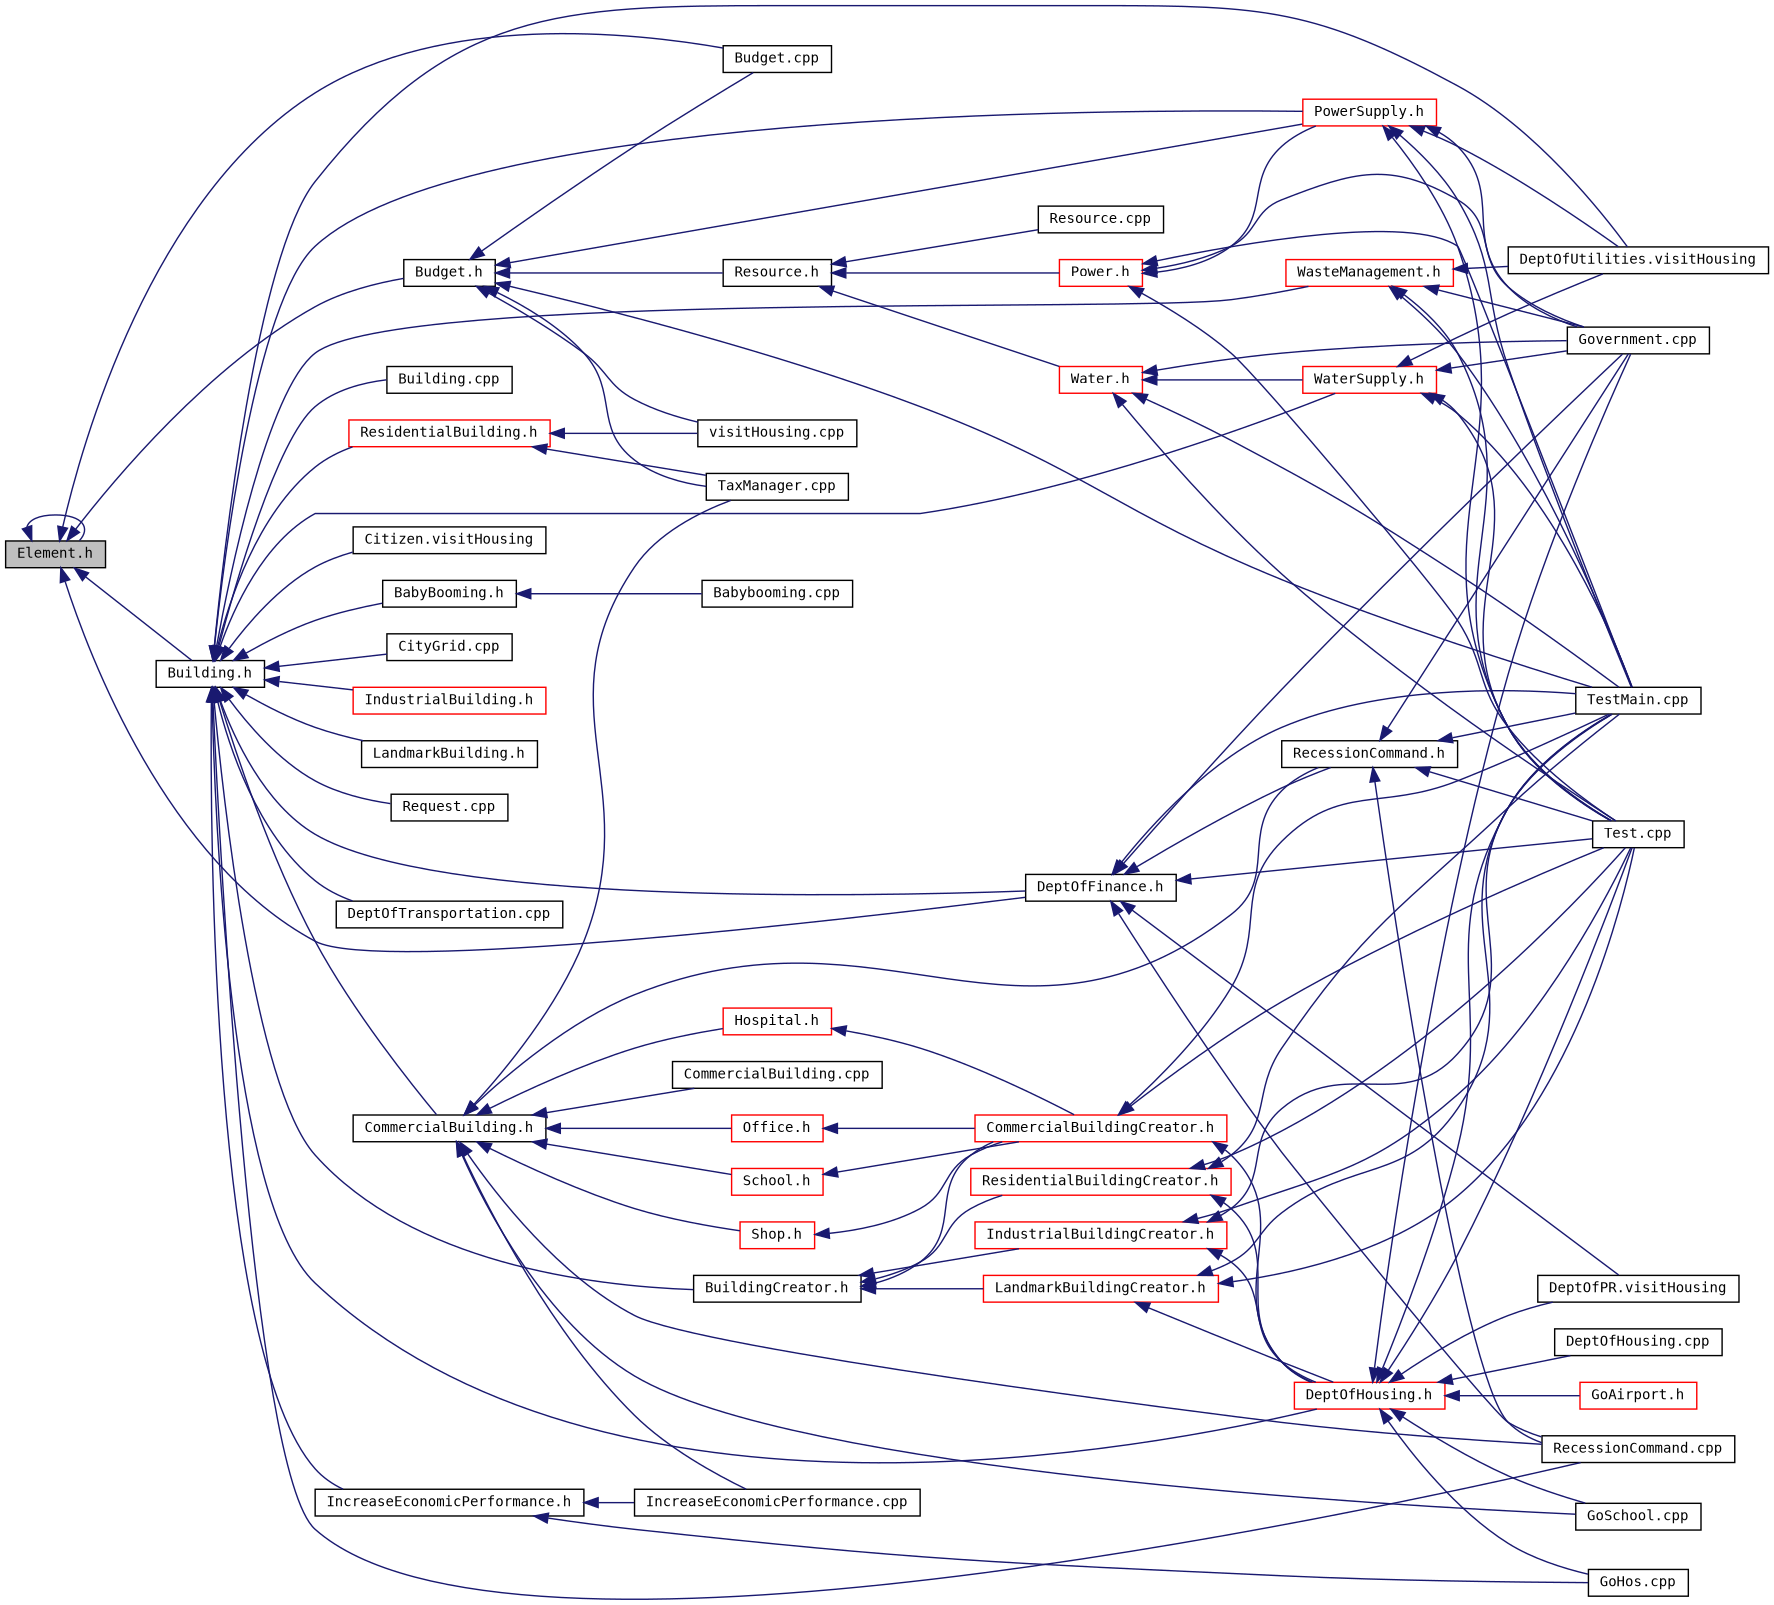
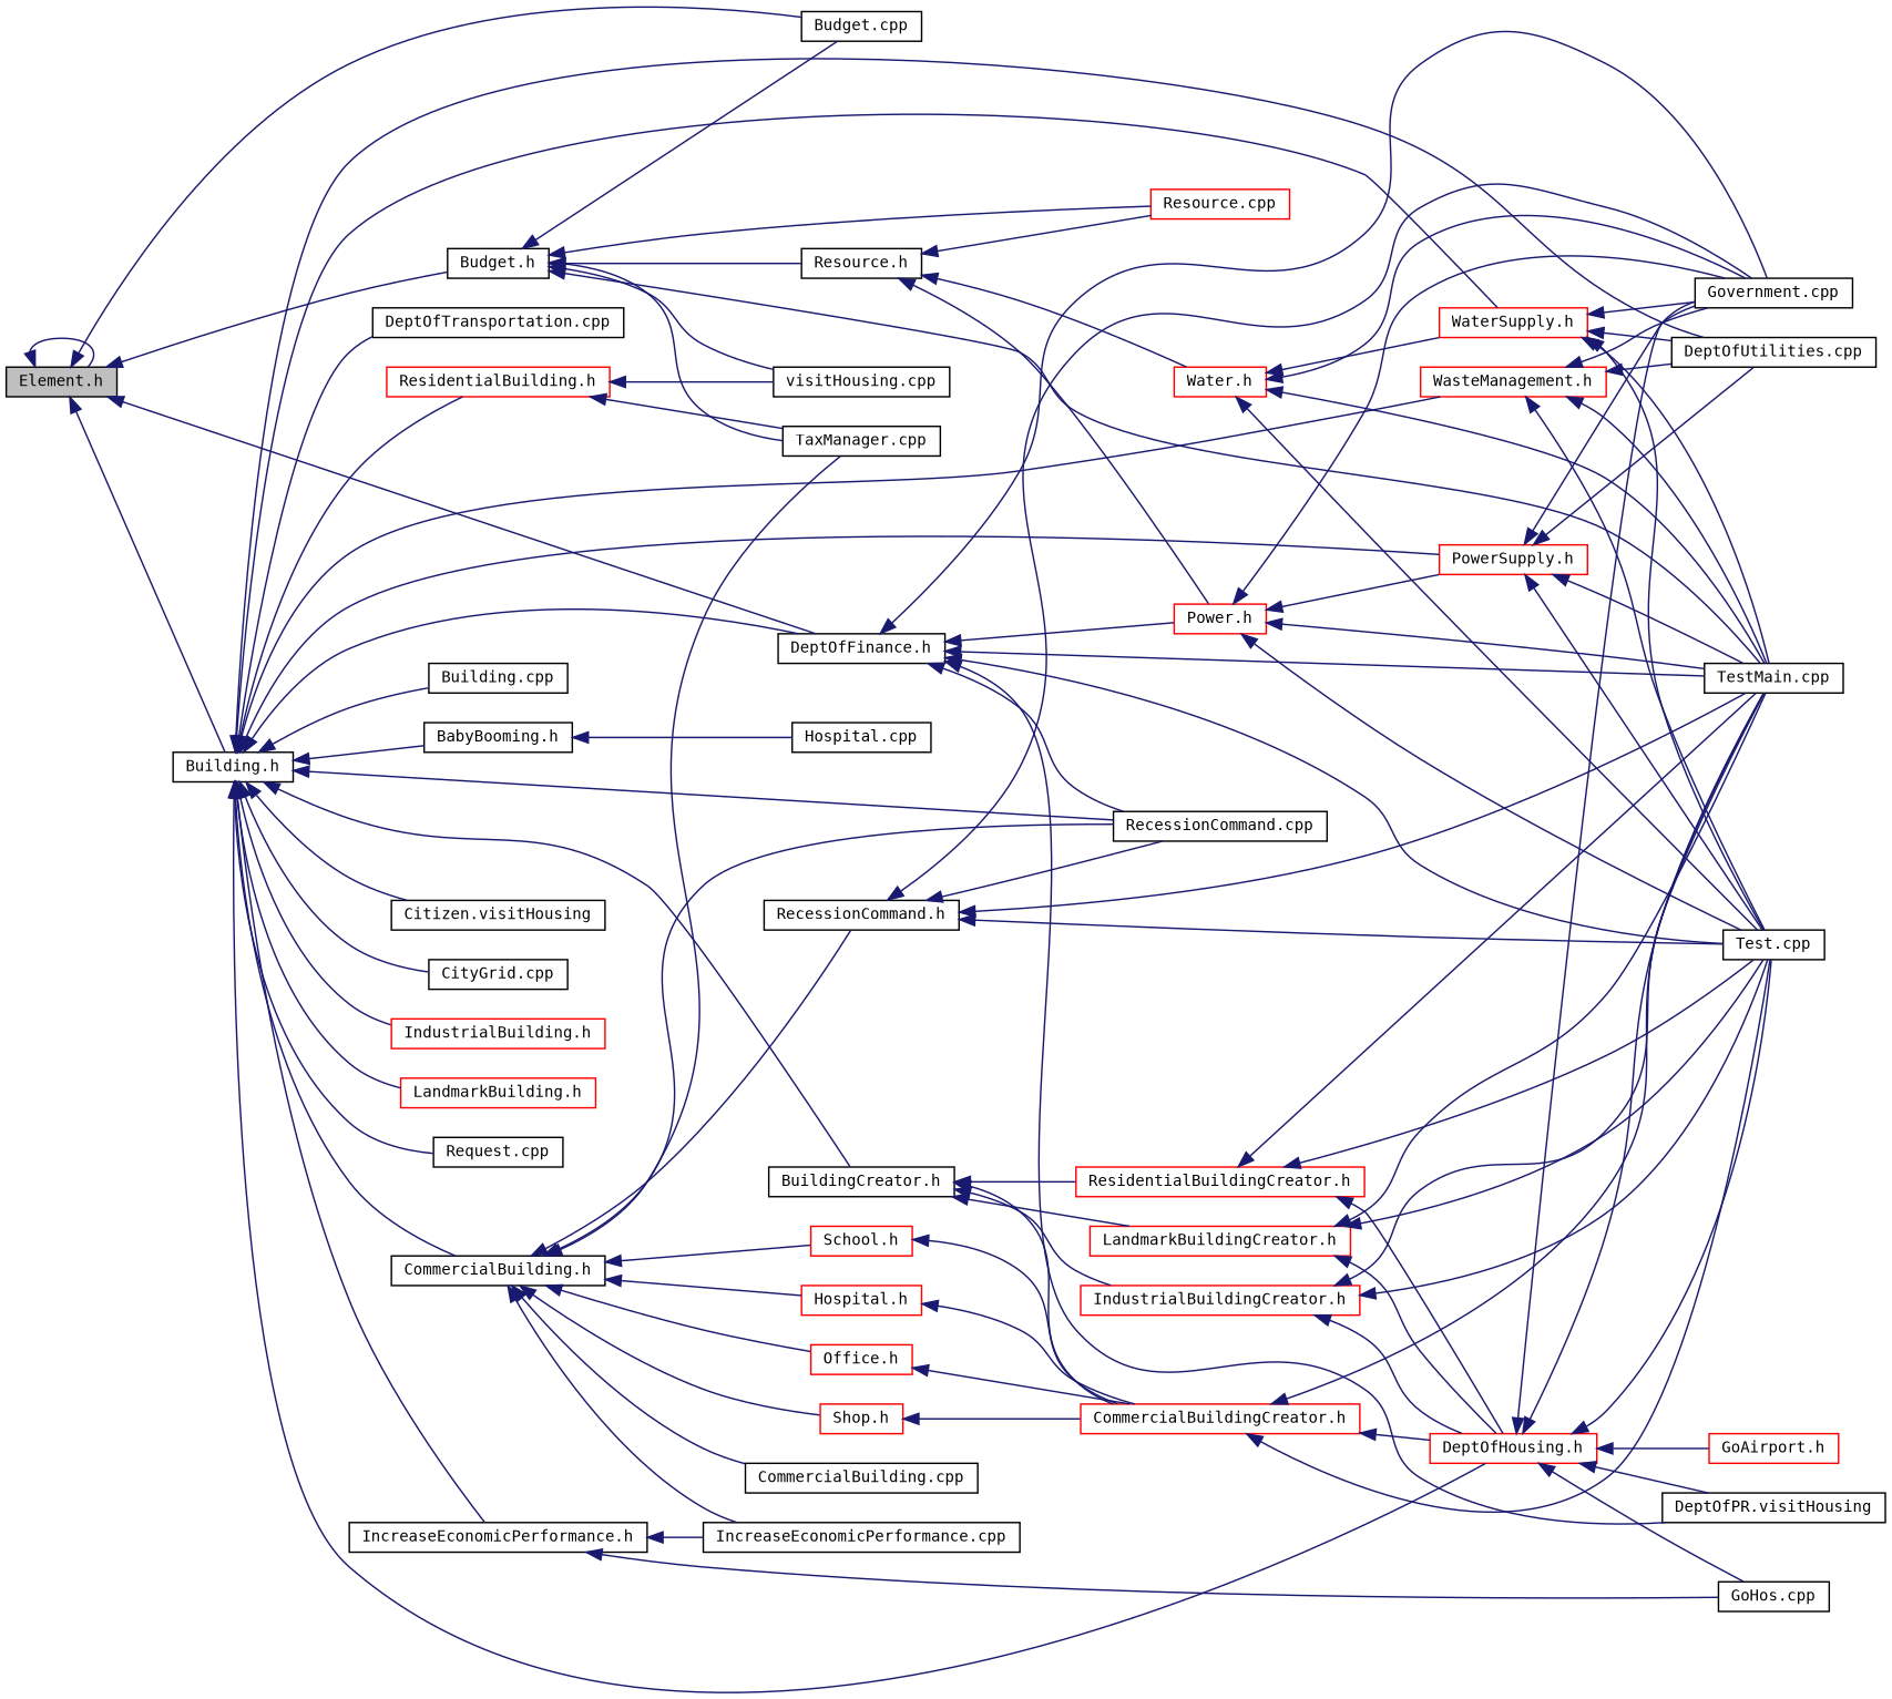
  digraph {
    fontname="DejaVu Sans Mono"
    rankdir=LR
    node [color=black fillcolor=white fontname="DejaVu Sans Mono" fontsize=10 shape=record style=filled]
    edge [color=midnightblue dir=back fontname="DejaVu Sans Mono" fontsize=10 labelfontname=Helvetica labelfontsize=10 style=solid]
    n1 [fillcolor=grey75 fontcolor=black height=0.2 label="Element.h" width=0.4]
    n2 [height=0.2 label="Budget.cpp" width=0.4]
    n3 [height=0.2 label="Budget.h" width=0.4]
    n4 [height=0.2 label="Building.h" width=0.4]
    n5 [height=0.2 label="DeptOfFinance.h" width=0.4]
-   n6 [height=0.2 label="Resource.cpp" width=0.4]
+   n6 [color=red height=0.2 label="Resource.cpp" width=0.4]
    n7 [height=0.2 label="Resource.h" width=0.4]
    n8 [height=0.2 label="TestMain.cpp" width=0.4]
    n9 [height=0.2 label="TaxManager.cpp" width=0.4]
    n10 [height=0.2 label="visitHousing.cpp" width=0.4]
    n11 [color=red height=0.2 label="PowerSupply.h" width=0.4]
-   n12 [height=0.2 label="DeptOfUtilities.visitHousing" width=0.4]
+   n12 [height=0.2 label="DeptOfUtilities.cpp" width=0.4]
    n13 [color=red height=0.2 label="WaterSupply.h" width=0.4]
    n14 [height=0.2 label="BabyBooming.h" width=0.4]
    n15 [height=0.2 label="Building.cpp" width=0.4]
    n16 [height=0.2 label="BuildingCreator.h" width=0.4]
    n17 [color=red height=0.2 label="DeptOfHousing.h" width=0.4]
    n18 [height=0.2 label="Citizen.visitHousing" width=0.4]
    n19 [height=0.2 label="CityGrid.cpp" width=0.4]
    n20 [height=0.2 label="CommercialBuilding.h" width=0.4]
    n21 [height=0.2 label="RecessionCommand.cpp" width=0.4]
    n22 [height=0.2 label="DeptOfTransportation.cpp" width=0.4]
    n23 [height=0.2 label="IncreaseEconomicPerformance.h" width=0.4]
    n24 [color=red height=0.2 label="IndustrialBuilding.h" width=0.4]
-   n25 [height=0.2 label="LandmarkBuilding.h" width=0.4]
+   n25 [color=red height=0.2 label="LandmarkBuilding.h" width=0.4]
    n26 [height=0.2 label="Request.cpp" width=0.4]
    n27 [color=red height=0.2 label="ResidentialBuilding.h" width=0.4]
    n28 [color=red height=0.2 label="WasteManagement.h" width=0.4]
    n29 [height=0.2 label="Government.cpp" width=0.4]
    n30 [height=0.2 label="Test.cpp" width=0.4]
    n31 [height=0.2 label="DeptOfPR.visitHousing" width=0.4]
    n32 [height=0.2 label="RecessionCommand.h" width=0.4]
    n33 [color=red height=0.2 label="Power.h" width=0.4]
    n34 [color=red height=0.2 label="Water.h" width=0.4]
-   n35 [height=0.2 label="Babybooming.cpp" width=0.4]
+   n35 [height=0.2 label="Hospital.cpp" width=0.4]
    n36 [color=red height=0.2 label="CommercialBuildingCreator.h" width=0.4]
    n37 [color=red height=0.2 label="IndustrialBuildingCreator.h" width=0.4]
    n38 [color=red height=0.2 label="LandmarkBuildingCreator.h" width=0.4]
    n39 [color=red height=0.2 label="ResidentialBuildingCreator.h" width=0.4]
-   n40 [height=0.2 label="DeptOfHousing.cpp" width=0.4]
    n41 [color=red height=0.2 label="GoAirport.h" width=0.4]
    n42 [height=0.2 label="GoHos.cpp" width=0.4]
-   n43 [height=0.2 label="GoSchool.cpp" width=0.4]
    n44 [height=0.2 label="CommercialBuilding.cpp" width=0.4]
    n45 [color=red height=0.2 label="Hospital.h" width=0.4]
    n46 [height=0.2 label="IncreaseEconomicPerformance.cpp" width=0.4]
    n47 [color=red height=0.2 label="Office.h" width=0.4]
    n48 [color=red height=0.2 label="School.h" width=0.4]
    n49 [color=red height=0.2 label="Shop.h" width=0.4]
    n1 -> n1
    n1 -> n2
    n1 -> n3
    n1 -> n4
    n1 -> n5
    n3 -> n2
-   n3 -> n11
+   n3 -> n6
    n3 -> n7
    n3 -> n8
    n3 -> n9
    n3 -> n10
    n4 -> n5
    n4 -> n11
    n4 -> n12
    n4 -> n13
    n4 -> n14
    n4 -> n15
    n4 -> n16
    n4 -> n17
    n4 -> n18
    n4 -> n19
    n4 -> n20
    n4 -> n21
    n4 -> n22
    n4 -> n23
    n4 -> n24
    n4 -> n25
    n4 -> n26
    n4 -> n27
    n4 -> n28
    n5 -> n8
    n5 -> n21
    n5 -> n29
    n5 -> n30
    n5 -> n31
-   n5 -> n32
+   n5 -> n33
    n7 -> n6
    n7 -> n33
    n7 -> n34
    n11 -> n8
    n11 -> n12
    n11 -> n29
    n11 -> n30
    n13 -> n8
    n13 -> n12
    n13 -> n29
    n13 -> n30
    n14 -> n35
    n16 -> n36
    n16 -> n37
    n16 -> n38
    n16 -> n39
    n17 -> n8
    n17 -> n29
    n17 -> n30
    n17 -> n31
-   n17 -> n40
    n17 -> n41
    n17 -> n42
-   n17 -> n43
    n20 -> n9
    n20 -> n21
    n20 -> n32
-   n20 -> n43
    n20 -> n44
    n20 -> n45
    n20 -> n46
    n20 -> n47
    n20 -> n48
    n20 -> n49
    n23 -> n42
    n23 -> n46
    n27 -> n9
    n27 -> n10
    n28 -> n8
    n28 -> n12
    n28 -> n29
    n28 -> n30
    n32 -> n8
    n32 -> n21
    n32 -> n29
    n32 -> n30
    n33 -> n8
    n33 -> n11
    n33 -> n29
    n33 -> n30
    n34 -> n8
    n34 -> n13
    n34 -> n29
    n34 -> n30
    n36 -> n8
    n36 -> n17
    n36 -> n30
    n37 -> n8
    n37 -> n17
    n37 -> n30
    n38 -> n8
    n38 -> n17
    n38 -> n30
    n39 -> n8
    n39 -> n17
    n39 -> n30
    n45 -> n36
    n47 -> n36
    n48 -> n36
    n49 -> n36
  }
